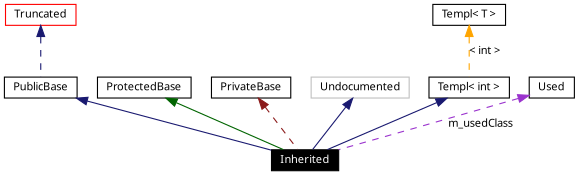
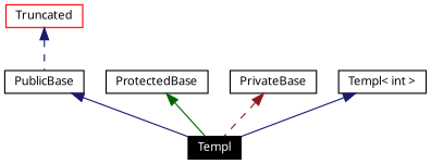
  digraph {
    node [color=black fontname=doxfont fontsize=10 shape=box]
    edge [color=midnightblue dir=back fontname=doxfont fontsize=10 style=solid]
-   n1 [fontcolor=white height=0.2 label=Inherited style=filled width=0.4]
+   n1 [fontcolor=white height=0.2 label=Templ style=filled width=0.4]
    n2 [height=0.2 label=PublicBase width=0.4]
    n3 [color=red height=0.2 label=Truncated width=0.4]
    n4 [height=0.2 label=ProtectedBase width=0.4]
    n5 [height=0.2 label=PrivateBase width=0.4]
-   n6 [color=grey75 height=0.2 label=Undocumented width=0.4]
    n7 [height=0.2 label="Templ< int >" width=0.4]
-   n8 [height=0.2 label="Templ< T >" width=0.4]
-   n9 [height=0.2 label=Used width=0.4]
    n2 -> n1
    n3 -> n2 [style=dashed]
    n4 -> n1 [color=darkgreen]
    n5 -> n1 [color=firebrick4 style=dashed]
-   n6 -> n1
    n7 -> n1
-   n8 -> n7 [color=orange label="< int >" style=dashed]
-   n9 -> n1 [color=darkorchid3 label=m_usedClass style=dashed]
  }
